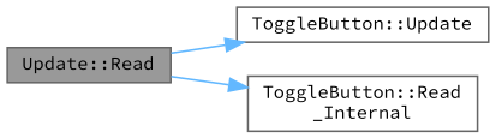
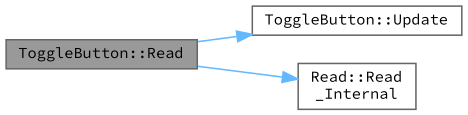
  digraph {
    fontname="Source Code Pro"
    rankdir=LR
    node [color=grey40 fillcolor=white fontname="Source Code Pro" fontsize=10 shape=box style=filled]
    edge [color=steelblue1 fontname="Source Code Pro" fontsize=10 labelfontname=Helvetica labelfontsize=10 style=solid]
-   n1 [color=gray40 fillcolor=grey60 fontcolor=black height=0.2 label="Update::Read" width=0.4]
+   n1 [color=gray40 fillcolor=grey60 fontcolor=black height=0.2 label="ToggleButton::Read" width=0.4]
    n2 [height=0.2 label="ToggleButton::Update" width=0.4]
-   n3 [height=0.2 label="ToggleButton::Read\l_Internal" width=0.4]
+   n3 [height=0.2 label="Read::Read\l_Internal" width=0.4]
    n1 -> n2
    n1 -> n3
  }
